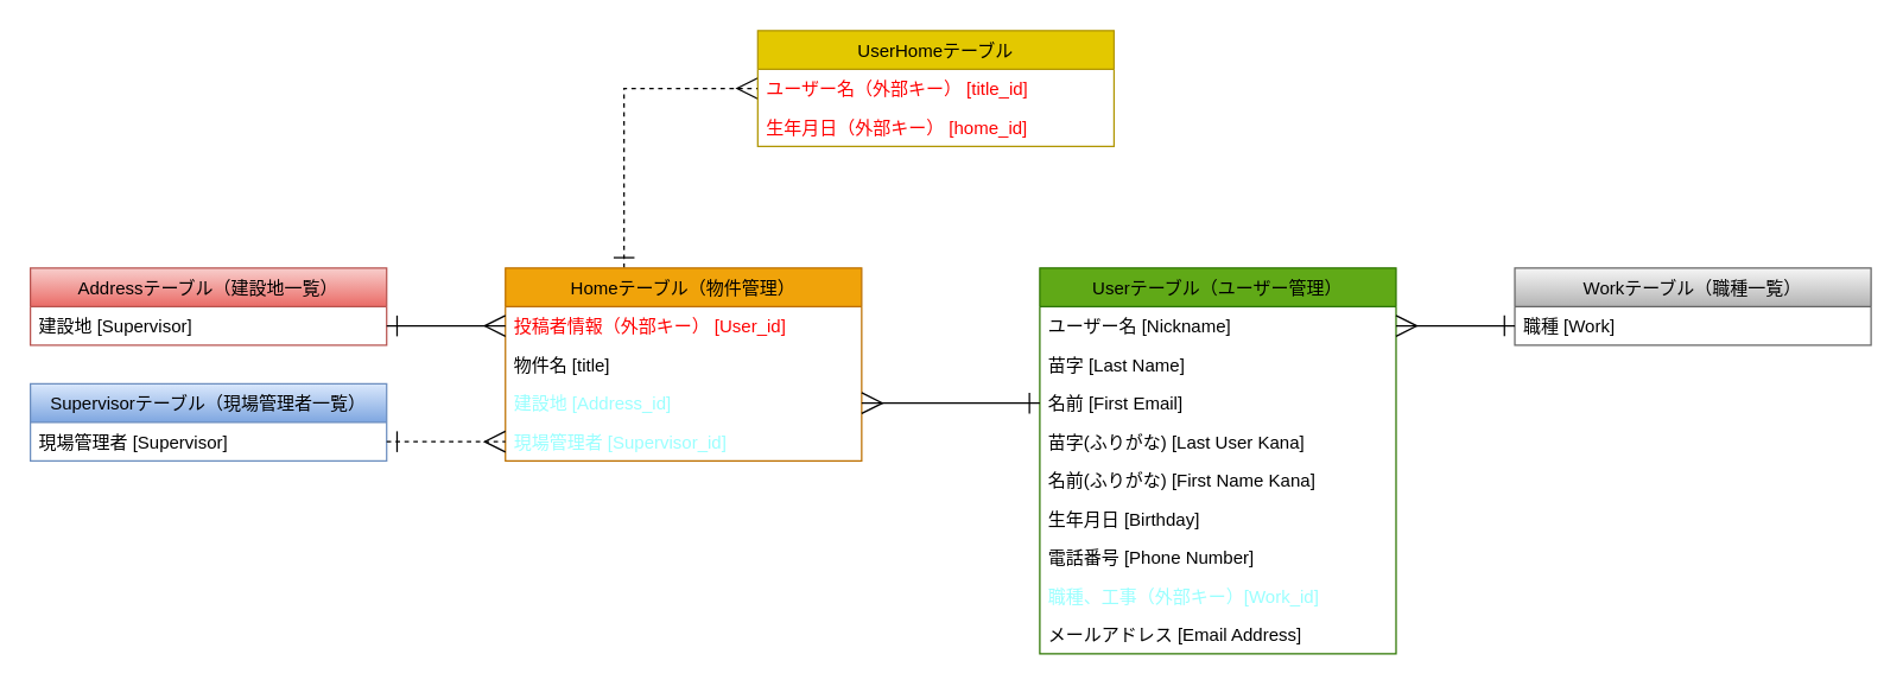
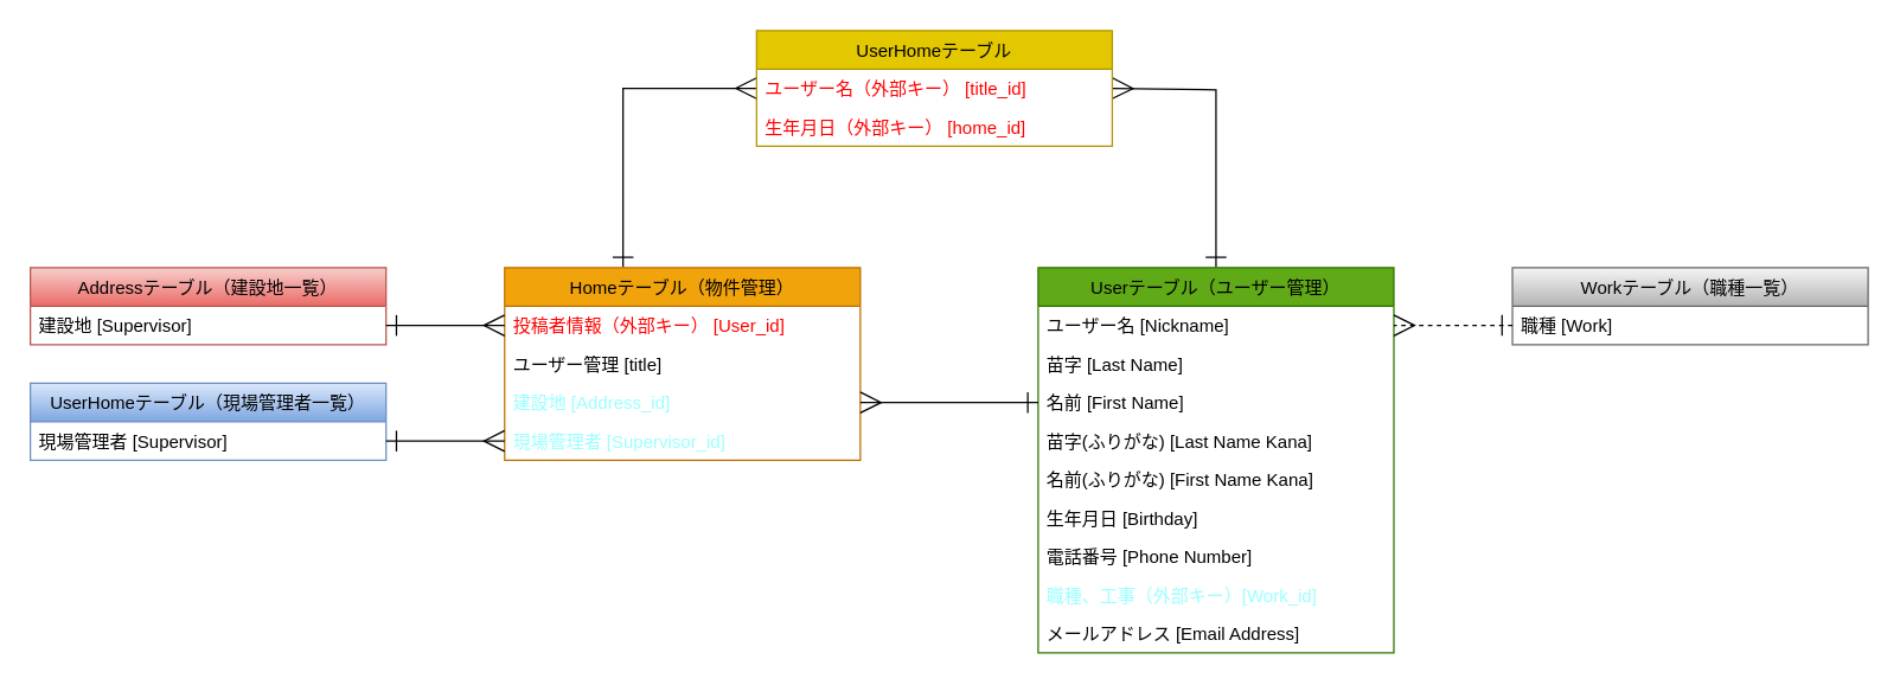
  <mxCell id="0" />
  <mxCell id="1" parent="0" />
+ <mxCell id="2" style="edgeStyle=orthogonalEdgeStyle;rounded=0;orthogonalLoop=1;jettySize=auto;html=1;exitX=0.5;exitY=0;exitDx=0;exitDy=0;entryX=1;entryY=0.5;entryDx=0;entryDy=0;endSize=12;startSize=12;endArrow=ERmany;endFill=0;startArrow=ERone;startFill=0;" parent="1" source="3" target="24" edge="1"><mxGeometry relative="1" as="geometry"><mxPoint x="820" y="60" as="targetPoint" /><Array as="points"><mxPoint x="820" y="60" /><mxPoint x="750" y="60" /></Array></mxGeometry></mxCell>
  <mxCell id="3" value="Userテーブル（ユーザー管理）" style="swimlane;fontStyle=0;align=center;verticalAlign=top;childLayout=stackLayout;horizontal=1;startSize=26;horizontalStack=0;resizeParent=1;resizeLast=0;collapsible=1;marginBottom=0;rounded=0;shadow=0;strokeWidth=1;fillColor=#60a917;fontColor=#000000;strokeColor=#2D7600;" parent="1" vertex="1"><mxGeometry x="700" y="180" width="240" height="260" as="geometry"><mxRectangle x="230" y="140" width="160" height="26" as="alternateBounds" /></mxGeometry></mxCell>
  <mxCell id="4" value="ユーザー名 [Nickname]" style="text;align=left;verticalAlign=top;spacingLeft=4;spacingRight=4;overflow=hidden;rotatable=0;points=[[0,0.5],[1,0.5]];portConstraint=eastwest;" parent="3" vertex="1"><mxGeometry y="26" width="240" height="26" as="geometry" /></mxCell>
  <mxCell id="5" value="苗字 [Last Name]" style="text;align=left;verticalAlign=top;spacingLeft=4;spacingRight=4;overflow=hidden;rotatable=0;points=[[0,0.5],[1,0.5]];portConstraint=eastwest;" parent="3" vertex="1"><mxGeometry y="52" width="240" height="26" as="geometry" /></mxCell>
- <mxCell id="6" value="名前 [First Email]" style="text;align=left;verticalAlign=top;spacingLeft=4;spacingRight=4;overflow=hidden;rotatable=0;points=[[0,0.5],[1,0.5]];portConstraint=eastwest;" parent="3" vertex="1"><mxGeometry y="78" width="240" height="26" as="geometry" /></mxCell>
- <mxCell id="7" value="苗字(ふりがな) [Last User Kana]" style="text;align=left;verticalAlign=top;spacingLeft=4;spacingRight=4;overflow=hidden;rotatable=0;points=[[0,0.5],[1,0.5]];portConstraint=eastwest;rounded=0;shadow=0;html=0;" parent="3" vertex="1"><mxGeometry y="104" width="240" height="26" as="geometry" /></mxCell>
+ <mxCell id="6" value="名前 [First Name]" style="text;align=left;verticalAlign=top;spacingLeft=4;spacingRight=4;overflow=hidden;rotatable=0;points=[[0,0.5],[1,0.5]];portConstraint=eastwest;" parent="3" vertex="1"><mxGeometry y="78" width="240" height="26" as="geometry" /></mxCell>
+ <mxCell id="7" value="苗字(ふりがな) [Last Name Kana]" style="text;align=left;verticalAlign=top;spacingLeft=4;spacingRight=4;overflow=hidden;rotatable=0;points=[[0,0.5],[1,0.5]];portConstraint=eastwest;rounded=0;shadow=0;html=0;" parent="3" vertex="1"><mxGeometry y="104" width="240" height="26" as="geometry" /></mxCell>
  <mxCell id="8" value="名前(ふりがな) [First Name Kana]" style="text;align=left;verticalAlign=top;spacingLeft=4;spacingRight=4;overflow=hidden;rotatable=0;points=[[0,0.5],[1,0.5]];portConstraint=eastwest;" parent="3" vertex="1"><mxGeometry y="130" width="240" height="26" as="geometry" /></mxCell>
  <mxCell id="9" value="生年月日 [Birthday]" style="text;align=left;verticalAlign=top;spacingLeft=4;spacingRight=4;overflow=hidden;rotatable=0;points=[[0,0.5],[1,0.5]];portConstraint=eastwest;rounded=0;shadow=0;html=0;" parent="3" vertex="1"><mxGeometry y="156" width="240" height="26" as="geometry" /></mxCell>
  <mxCell id="10" value="電話番号 [Phone Number]" style="text;align=left;verticalAlign=top;spacingLeft=4;spacingRight=4;overflow=hidden;rotatable=0;points=[[0,0.5],[1,0.5]];portConstraint=eastwest;" parent="3" vertex="1"><mxGeometry y="182" width="240" height="26" as="geometry" /></mxCell>
  <mxCell id="11" value="職種、工事（外部キー）[Work_id]" style="text;align=left;verticalAlign=top;spacingLeft=4;spacingRight=4;overflow=hidden;rotatable=0;points=[[0,0.5],[1,0.5]];portConstraint=eastwest;fontColor=#99FFFF;" parent="3" vertex="1"><mxGeometry y="208" width="240" height="26" as="geometry" /></mxCell>
  <mxCell id="12" value="メールアドレス [Email Address]" style="text;align=left;verticalAlign=top;spacingLeft=4;spacingRight=4;overflow=hidden;rotatable=0;points=[[0,0.5],[1,0.5]];portConstraint=eastwest;rounded=0;shadow=0;html=0;" parent="3" vertex="1"><mxGeometry y="234" width="240" height="26" as="geometry" /></mxCell>
- <mxCell id="13" style="edgeStyle=orthogonalEdgeStyle;rounded=0;orthogonalLoop=1;jettySize=auto;html=1;exitX=0.333;exitY=0;exitDx=0;exitDy=0;entryX=0;entryY=0.5;entryDx=0;entryDy=0;exitPerimeter=0;endSize=12;startSize=12;endArrow=ERmany;endFill=0;startArrow=ERone;startFill=0;dashed=1;" parent="1" source="14" target="24" edge="1"><mxGeometry relative="1" as="geometry"><mxPoint x="459.857" y="60" as="targetPoint" /></mxGeometry></mxCell>
+ <mxCell id="13" style="edgeStyle=orthogonalEdgeStyle;rounded=0;orthogonalLoop=1;jettySize=auto;html=1;exitX=0.333;exitY=0;exitDx=0;exitDy=0;entryX=0;entryY=0.5;entryDx=0;entryDy=0;exitPerimeter=0;endSize=12;startSize=12;endArrow=ERmany;endFill=0;startArrow=ERone;startFill=0;" parent="1" source="14" target="24" edge="1"><mxGeometry relative="1" as="geometry"><mxPoint x="459.857" y="60" as="targetPoint" /></mxGeometry></mxCell>
  <mxCell id="14" value="Homeテーブル（物件管理）" style="swimlane;fontStyle=0;align=center;verticalAlign=top;childLayout=stackLayout;horizontal=1;startSize=26;horizontalStack=0;resizeParent=1;resizeLast=0;collapsible=1;marginBottom=0;rounded=0;shadow=0;strokeWidth=1;fillColor=#f0a30a;fontColor=#000000;strokeColor=#BD7000;" parent="1" vertex="1"><mxGeometry x="340" y="180" width="240" height="130" as="geometry"><mxRectangle x="550" y="140" width="160" height="26" as="alternateBounds" /></mxGeometry></mxCell>
  <mxCell id="15" value="投稿者情報（外部キー） [User_id]" style="text;align=left;verticalAlign=top;spacingLeft=4;spacingRight=4;overflow=hidden;rotatable=0;points=[[0,0.5],[1,0.5]];portConstraint=eastwest;rounded=0;shadow=0;html=0;fontColor=#FF0000;" parent="14" vertex="1"><mxGeometry y="26" width="240" height="26" as="geometry" /></mxCell>
- <mxCell id="16" value="物件名 [title]&#10;" style="text;align=left;verticalAlign=top;spacingLeft=4;spacingRight=4;overflow=hidden;rotatable=0;points=[[0,0.5],[1,0.5]];portConstraint=eastwest;" parent="14" vertex="1"><mxGeometry y="52" width="240" height="26" as="geometry" /></mxCell>
+ <mxCell id="16" value="ユーザー管理 [title]&#10;" style="text;align=left;verticalAlign=top;spacingLeft=4;spacingRight=4;overflow=hidden;rotatable=0;points=[[0,0.5],[1,0.5]];portConstraint=eastwest;" parent="14" vertex="1"><mxGeometry y="52" width="240" height="26" as="geometry" /></mxCell>
  <mxCell id="17" value="建設地 [Address_id]" style="text;align=left;verticalAlign=top;spacingLeft=4;spacingRight=4;overflow=hidden;rotatable=0;points=[[0,0.5],[1,0.5]];portConstraint=eastwest;rounded=0;shadow=0;html=0;fontColor=#99FFFF;" parent="14" vertex="1"><mxGeometry y="78" width="240" height="26" as="geometry" /></mxCell>
  <mxCell id="18" value="現場管理者 [Supervisor_id]" style="text;align=left;verticalAlign=top;spacingLeft=4;spacingRight=4;overflow=hidden;rotatable=0;points=[[0,0.5],[1,0.5]];portConstraint=eastwest;rounded=0;shadow=0;html=0;fontColor=#99FFFF;" parent="14" vertex="1"><mxGeometry y="104" width="240" height="26" as="geometry" /></mxCell>
- <mxCell id="19" value="Supervisorテーブル（現場管理者一覧）" style="swimlane;fontStyle=0;align=center;verticalAlign=top;childLayout=stackLayout;horizontal=1;startSize=26;horizontalStack=0;resizeParent=1;resizeLast=0;collapsible=1;marginBottom=0;rounded=0;shadow=0;strokeWidth=1;fillColor=#dae8fc;strokeColor=#6c8ebf;gradientColor=#7ea6e0;fontColor=#000000;" parent="1" vertex="1"><mxGeometry x="20" y="258" width="240" height="52" as="geometry"><mxRectangle x="550" y="140" width="160" height="26" as="alternateBounds" /></mxGeometry></mxCell>
+ <mxCell id="19" value="UserHomeテーブル（現場管理者一覧）" style="swimlane;fontStyle=0;align=center;verticalAlign=top;childLayout=stackLayout;horizontal=1;startSize=26;horizontalStack=0;resizeParent=1;resizeLast=0;collapsible=1;marginBottom=0;rounded=0;shadow=0;strokeWidth=1;fillColor=#dae8fc;strokeColor=#6c8ebf;gradientColor=#7ea6e0;fontColor=#000000;" parent="1" vertex="1"><mxGeometry x="20" y="258" width="240" height="52" as="geometry"><mxRectangle x="550" y="140" width="160" height="26" as="alternateBounds" /></mxGeometry></mxCell>
  <mxCell id="20" value="現場管理者 [Supervisor]" style="text;align=left;verticalAlign=top;spacingLeft=4;spacingRight=4;overflow=hidden;rotatable=0;points=[[0,0.5],[1,0.5]];portConstraint=eastwest;rounded=0;shadow=0;html=0;" parent="19" vertex="1"><mxGeometry y="26" width="240" height="26" as="geometry" /></mxCell>
  <mxCell id="21" value="Addressテーブル（建設地一覧）" style="swimlane;fontStyle=0;align=center;verticalAlign=top;childLayout=stackLayout;horizontal=1;startSize=26;horizontalStack=0;resizeParent=1;resizeLast=0;collapsible=1;marginBottom=0;rounded=0;shadow=0;strokeWidth=1;fillColor=#f8cecc;strokeColor=#b85450;gradientColor=#ea6b66;labelBackgroundColor=none;fontColor=#000000;" parent="1" vertex="1"><mxGeometry x="20" y="180" width="240" height="52" as="geometry"><mxRectangle x="360" y="280" width="160" height="26" as="alternateBounds" /></mxGeometry></mxCell>
  <mxCell id="22" value="建設地 [Supervisor]" style="text;align=left;verticalAlign=top;spacingLeft=4;spacingRight=4;overflow=hidden;rotatable=0;points=[[0,0.5],[1,0.5]];portConstraint=eastwest;rounded=0;shadow=0;html=0;" parent="21" vertex="1"><mxGeometry y="26" width="240" height="26" as="geometry" /></mxCell>
  <mxCell id="23" value="UserHomeテーブル" style="swimlane;fontStyle=0;align=center;verticalAlign=top;childLayout=stackLayout;horizontal=1;startSize=26;horizontalStack=0;resizeParent=1;resizeLast=0;collapsible=1;marginBottom=0;rounded=0;shadow=0;strokeWidth=1;fillColor=#e3c800;fontColor=#000000;strokeColor=#B09500;" parent="1" vertex="1"><mxGeometry x="510" y="20" width="240" height="78" as="geometry"><mxRectangle x="550" y="140" width="160" height="26" as="alternateBounds" /></mxGeometry></mxCell>
  <mxCell id="24" value="ユーザー名（外部キー） [title_id]" style="text;align=left;verticalAlign=top;spacingLeft=4;spacingRight=4;overflow=hidden;rotatable=0;points=[[0,0.5],[1,0.5]];portConstraint=eastwest;rounded=0;shadow=0;html=0;fontStyle=0;fontColor=#FF0000;" parent="23" vertex="1"><mxGeometry y="26" width="240" height="26" as="geometry" /></mxCell>
  <mxCell id="25" value="生年月日（外部キー） [home_id]" style="text;align=left;verticalAlign=top;spacingLeft=4;spacingRight=4;overflow=hidden;rotatable=0;points=[[0,0.5],[1,0.5]];portConstraint=eastwest;rounded=0;shadow=0;html=0;fontColor=#FF0000;" parent="23" vertex="1"><mxGeometry y="52" width="240" height="26" as="geometry" /></mxCell>
  <mxCell id="26" style="edgeStyle=orthogonalEdgeStyle;rounded=0;orthogonalLoop=1;jettySize=auto;html=1;exitX=1;exitY=0.5;exitDx=0;exitDy=0;entryX=0;entryY=0.5;entryDx=0;entryDy=0;startArrow=ERmany;startFill=0;endSize=12;startSize=12;endArrow=ERone;endFill=0;" parent="1" source="17" target="6" edge="1"><mxGeometry relative="1" as="geometry" /></mxCell>
  <mxCell id="27" style="edgeStyle=orthogonalEdgeStyle;rounded=0;orthogonalLoop=1;jettySize=auto;html=1;exitX=1;exitY=0.5;exitDx=0;exitDy=0;entryX=0;entryY=0.5;entryDx=0;entryDy=0;endSize=12;startSize=12;endArrow=ERmany;endFill=0;startArrow=ERone;startFill=0;" parent="1" source="22" target="15" edge="1"><mxGeometry relative="1" as="geometry" /></mxCell>
- <mxCell id="28" style="edgeStyle=orthogonalEdgeStyle;rounded=0;orthogonalLoop=1;jettySize=auto;html=1;exitX=1;exitY=0.5;exitDx=0;exitDy=0;entryX=0;entryY=0.5;entryDx=0;entryDy=0;endSize=12;startSize=12;endArrow=ERmany;endFill=0;startArrow=ERone;startFill=0;dashed=1;" parent="1" source="20" target="18" edge="1"><mxGeometry relative="1" as="geometry" /></mxCell>
+ <mxCell id="28" style="edgeStyle=orthogonalEdgeStyle;rounded=0;orthogonalLoop=1;jettySize=auto;html=1;exitX=1;exitY=0.5;exitDx=0;exitDy=0;entryX=0;entryY=0.5;entryDx=0;entryDy=0;endSize=12;startSize=12;endArrow=ERmany;endFill=0;startArrow=ERone;startFill=0;" parent="1" source="20" target="18" edge="1"><mxGeometry relative="1" as="geometry" /></mxCell>
  <mxCell id="29" value="Workテーブル（職種一覧）" style="swimlane;fontStyle=0;align=center;verticalAlign=top;childLayout=stackLayout;horizontal=1;startSize=26;horizontalStack=0;resizeParent=1;resizeLast=0;collapsible=1;marginBottom=0;rounded=0;shadow=0;strokeWidth=1;fillColor=#f5f5f5;gradientColor=#b3b3b3;strokeColor=#666666;fontColor=#000000;" vertex="1" parent="1"><mxGeometry x="1020" y="180" width="240" height="52" as="geometry"><mxRectangle x="360" y="280" width="160" height="26" as="alternateBounds" /></mxGeometry></mxCell>
  <mxCell id="30" value="職種 [Work]" style="text;align=left;verticalAlign=top;spacingLeft=4;spacingRight=4;overflow=hidden;rotatable=0;points=[[0,0.5],[1,0.5]];portConstraint=eastwest;rounded=0;shadow=0;html=0;" vertex="1" parent="29"><mxGeometry y="26" width="240" height="26" as="geometry" /></mxCell>
- <mxCell id="31" style="edgeStyle=none;html=1;exitX=0;exitY=0.5;exitDx=0;exitDy=0;entryX=1;entryY=0.5;entryDx=0;entryDy=0;endArrow=ERmany;endFill=0;startArrow=ERone;startFill=0;strokeWidth=1;endSize=12;startSize=12;" edge="1" parent="1" source="30" target="4"><mxGeometry relative="1" as="geometry" /></mxCell>
+ <mxCell id="31" style="edgeStyle=none;html=1;exitX=0;exitY=0.5;exitDx=0;exitDy=0;entryX=1;entryY=0.5;entryDx=0;entryDy=0;endArrow=ERmany;endFill=0;startArrow=ERone;startFill=0;strokeWidth=1;endSize=12;startSize=12;dashed=1;" edge="1" parent="1" source="30" target="4"><mxGeometry relative="1" as="geometry" /></mxCell>
